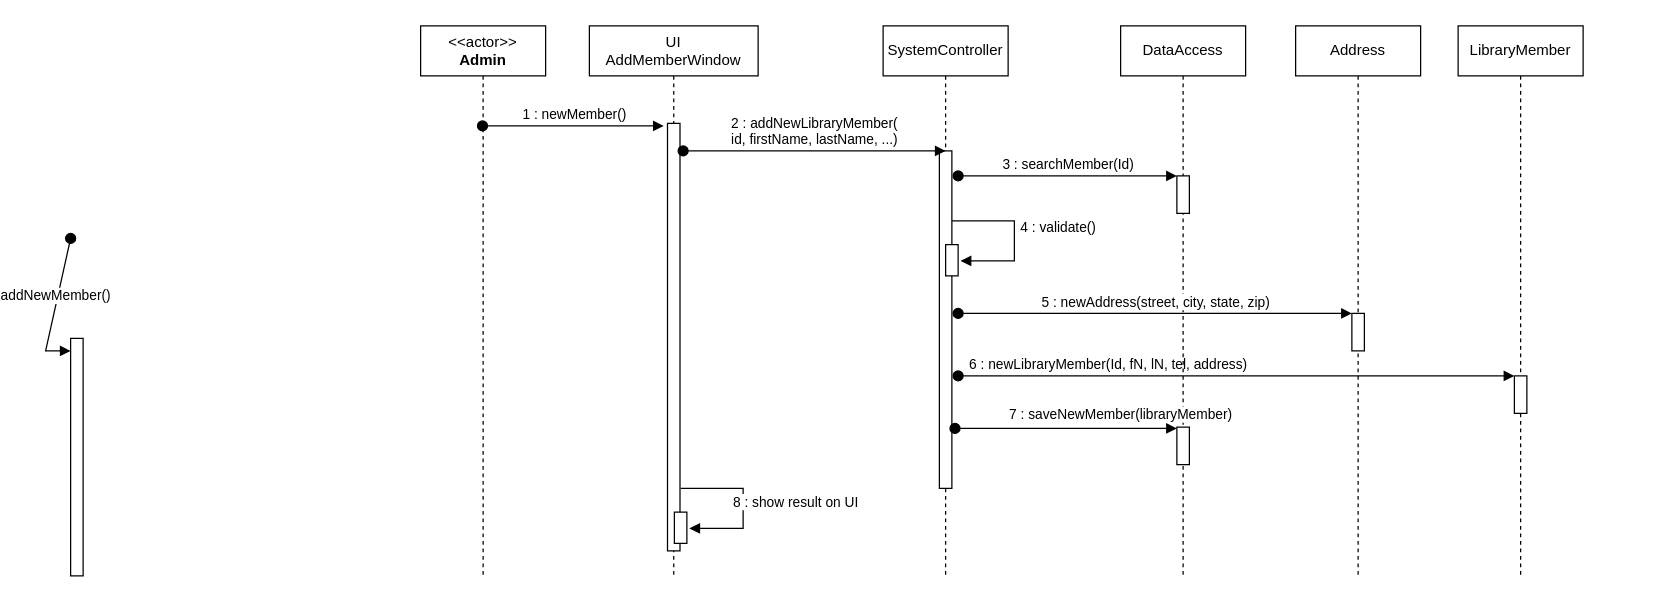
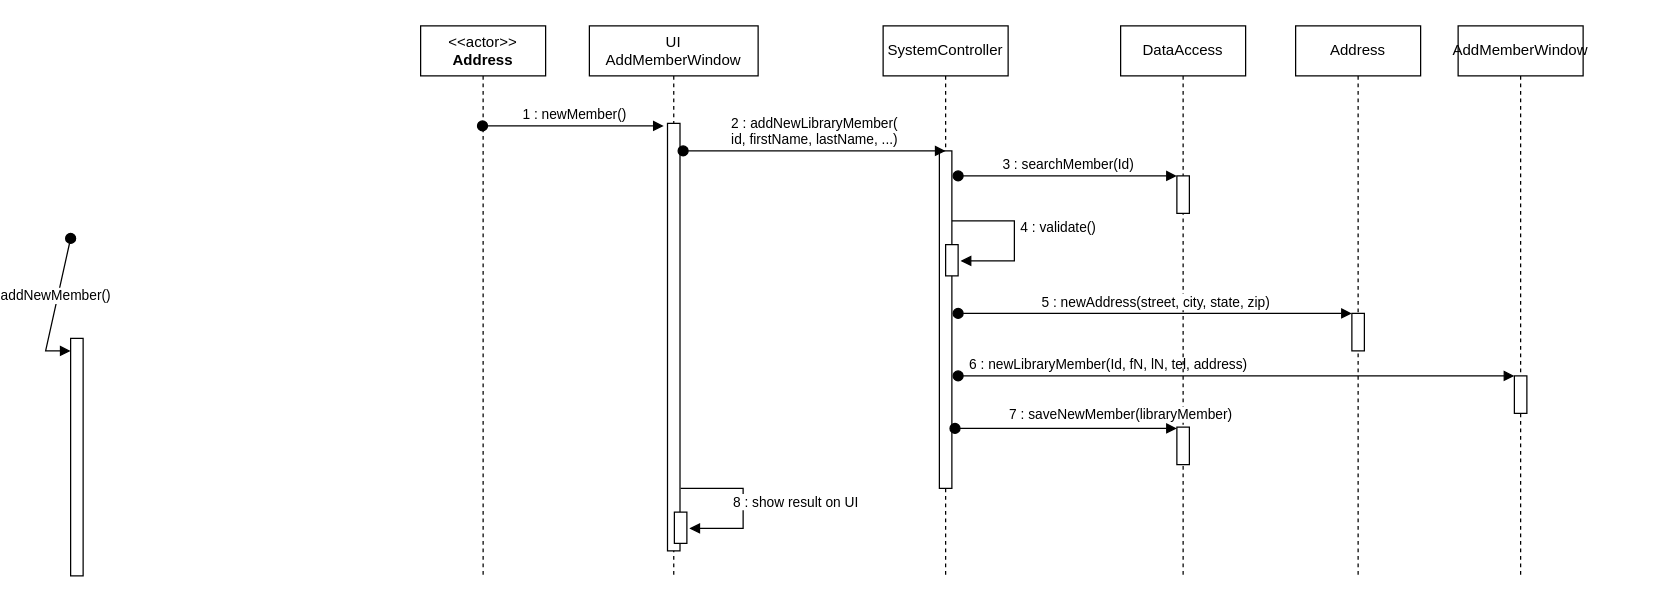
  <mxCell id="0" />
  <mxCell id="1" parent="0" />
- <mxCell id="2" value="&amp;lt;&amp;lt;actor&amp;gt;&amp;gt;&lt;br&gt;&lt;b&gt;Admin&lt;/b&gt;" style="shape=umlLifeline;perimeter=lifelinePerimeter;whiteSpace=wrap;html=1;container=0;dropTarget=0;collapsible=0;recursiveResize=0;outlineConnect=0;portConstraint=eastwest;newEdgeStyle={&quot;edgeStyle&quot;:&quot;elbowEdgeStyle&quot;,&quot;elbow&quot;:&quot;vertical&quot;,&quot;curved&quot;:0,&quot;rounded&quot;:0};" parent="1" vertex="1"><mxGeometry x="300" y="20" width="100" height="440" as="geometry" /></mxCell>
+ <mxCell id="2" value="&amp;lt;&amp;lt;actor&amp;gt;&amp;gt;&lt;br&gt;&lt;b&gt;Address&lt;/b&gt;" style="shape=umlLifeline;perimeter=lifelinePerimeter;whiteSpace=wrap;html=1;container=0;dropTarget=0;collapsible=0;recursiveResize=0;outlineConnect=0;portConstraint=eastwest;newEdgeStyle={&quot;edgeStyle&quot;:&quot;elbowEdgeStyle&quot;,&quot;elbow&quot;:&quot;vertical&quot;,&quot;curved&quot;:0,&quot;rounded&quot;:0};" parent="1" vertex="1"><mxGeometry x="300" y="20" width="100" height="440" as="geometry" /></mxCell>
  <mxCell id="3" value="addNewMember()" style="html=1;verticalAlign=bottom;startArrow=oval;endArrow=block;startSize=8;edgeStyle=elbowEdgeStyle;elbow=vertical;curved=0;rounded=0;" parent="2" target="8" edge="1"><mxGeometry relative="1" as="geometry"><mxPoint x="-280" y="170" as="sourcePoint" /><Array as="points"><mxPoint x="-300" y="260" /></Array></mxGeometry></mxCell>
  <mxCell id="4" value="UI&lt;br&gt;AddMemberWindow" style="shape=umlLifeline;perimeter=lifelinePerimeter;whiteSpace=wrap;html=1;container=0;dropTarget=0;collapsible=0;recursiveResize=0;outlineConnect=0;portConstraint=eastwest;newEdgeStyle={&quot;edgeStyle&quot;:&quot;elbowEdgeStyle&quot;,&quot;elbow&quot;:&quot;vertical&quot;,&quot;curved&quot;:0,&quot;rounded&quot;:0};" vertex="1" parent="1"><mxGeometry x="435" y="20" width="135" height="440" as="geometry" /></mxCell>
  <mxCell id="5" value="" style="html=1;points=[];perimeter=orthogonalPerimeter;outlineConnect=0;targetShapes=umlLifeline;portConstraint=eastwest;newEdgeStyle={&quot;edgeStyle&quot;:&quot;elbowEdgeStyle&quot;,&quot;elbow&quot;:&quot;vertical&quot;,&quot;curved&quot;:0,&quot;rounded&quot;:0};" vertex="1" parent="4"><mxGeometry x="62.5" y="78" width="10" height="342" as="geometry" /></mxCell>
  <mxCell id="6" value="" style="html=1;points=[];perimeter=orthogonalPerimeter;outlineConnect=0;targetShapes=umlLifeline;portConstraint=eastwest;newEdgeStyle={&quot;edgeStyle&quot;:&quot;elbowEdgeStyle&quot;,&quot;elbow&quot;:&quot;vertical&quot;,&quot;curved&quot;:0,&quot;rounded&quot;:0};" vertex="1" parent="4"><mxGeometry x="68" y="389" width="10" height="25" as="geometry" /></mxCell>
  <mxCell id="7" value="8 : show result on UI" style="html=1;verticalAlign=bottom;endArrow=block;edgeStyle=elbowEdgeStyle;rounded=0;" edge="1" parent="4"><mxGeometry x="0.12" y="42" relative="1" as="geometry"><mxPoint x="73" y="370" as="sourcePoint" /><Array as="points"><mxPoint x="123" y="470" /></Array><mxPoint x="80" y="402" as="targetPoint" /><mxPoint as="offset" /></mxGeometry></mxCell>
  <mxCell id="8" value="" style="html=1;points=[];perimeter=orthogonalPerimeter;outlineConnect=0;targetShapes=umlLifeline;portConstraint=eastwest;newEdgeStyle={&quot;edgeStyle&quot;:&quot;elbowEdgeStyle&quot;,&quot;elbow&quot;:&quot;vertical&quot;,&quot;curved&quot;:0,&quot;rounded&quot;:0};" parent="1" vertex="1"><mxGeometry x="20" y="270" width="10" height="190" as="geometry" /></mxCell>
  <mxCell id="9" value="SystemController" style="shape=umlLifeline;perimeter=lifelinePerimeter;whiteSpace=wrap;html=1;container=0;dropTarget=0;collapsible=0;recursiveResize=0;outlineConnect=0;portConstraint=eastwest;newEdgeStyle={&quot;edgeStyle&quot;:&quot;elbowEdgeStyle&quot;,&quot;elbow&quot;:&quot;vertical&quot;,&quot;curved&quot;:0,&quot;rounded&quot;:0};" vertex="1" parent="1"><mxGeometry x="670" y="20" width="100" height="440" as="geometry" /></mxCell>
  <mxCell id="10" value="" style="html=1;points=[];perimeter=orthogonalPerimeter;outlineConnect=0;targetShapes=umlLifeline;portConstraint=eastwest;newEdgeStyle={&quot;edgeStyle&quot;:&quot;elbowEdgeStyle&quot;,&quot;elbow&quot;:&quot;vertical&quot;,&quot;curved&quot;:0,&quot;rounded&quot;:0};" vertex="1" parent="9"><mxGeometry x="45" y="100" width="10" height="270" as="geometry" /></mxCell>
  <mxCell id="11" value="1 : newMember()" style="html=1;verticalAlign=bottom;startArrow=oval;endArrow=block;startSize=8;edgeStyle=elbowEdgeStyle;elbow=vertical;curved=0;rounded=0;entryX=-0.3;entryY=0.007;entryDx=0;entryDy=0;entryPerimeter=0;" edge="1" parent="1" target="5" source="2"><mxGeometry relative="1" as="geometry"><mxPoint x="380" y="100" as="sourcePoint" /><mxPoint x="480" y="100" as="targetPoint" /></mxGeometry></mxCell>
  <mxCell id="12" value="Address" style="shape=umlLifeline;perimeter=lifelinePerimeter;whiteSpace=wrap;html=1;container=0;dropTarget=0;collapsible=0;recursiveResize=0;outlineConnect=0;portConstraint=eastwest;newEdgeStyle={&quot;edgeStyle&quot;:&quot;elbowEdgeStyle&quot;,&quot;elbow&quot;:&quot;vertical&quot;,&quot;curved&quot;:0,&quot;rounded&quot;:0};" vertex="1" parent="1"><mxGeometry x="1000" y="20" width="100" height="440" as="geometry" /></mxCell>
  <mxCell id="13" value="" style="html=1;points=[];perimeter=orthogonalPerimeter;outlineConnect=0;targetShapes=umlLifeline;portConstraint=eastwest;newEdgeStyle={&quot;edgeStyle&quot;:&quot;elbowEdgeStyle&quot;,&quot;elbow&quot;:&quot;vertical&quot;,&quot;curved&quot;:0,&quot;rounded&quot;:0};" vertex="1" parent="12"><mxGeometry x="45" y="230" width="10" height="30" as="geometry" /></mxCell>
- <mxCell id="14" value="LibraryMember" style="shape=umlLifeline;perimeter=lifelinePerimeter;whiteSpace=wrap;html=1;container=0;dropTarget=0;collapsible=0;recursiveResize=0;outlineConnect=0;portConstraint=eastwest;newEdgeStyle={&quot;edgeStyle&quot;:&quot;elbowEdgeStyle&quot;,&quot;elbow&quot;:&quot;vertical&quot;,&quot;curved&quot;:0,&quot;rounded&quot;:0};" vertex="1" parent="1"><mxGeometry x="1130" y="20" width="100" height="440" as="geometry" /></mxCell>
+ <mxCell id="14" value="AddMemberWindow" style="shape=umlLifeline;perimeter=lifelinePerimeter;whiteSpace=wrap;html=1;container=0;dropTarget=0;collapsible=0;recursiveResize=0;outlineConnect=0;portConstraint=eastwest;newEdgeStyle={&quot;edgeStyle&quot;:&quot;elbowEdgeStyle&quot;,&quot;elbow&quot;:&quot;vertical&quot;,&quot;curved&quot;:0,&quot;rounded&quot;:0};" vertex="1" parent="1"><mxGeometry x="1130" y="20" width="100" height="440" as="geometry" /></mxCell>
  <mxCell id="15" value="" style="html=1;points=[];perimeter=orthogonalPerimeter;outlineConnect=0;targetShapes=umlLifeline;portConstraint=eastwest;newEdgeStyle={&quot;edgeStyle&quot;:&quot;elbowEdgeStyle&quot;,&quot;elbow&quot;:&quot;vertical&quot;,&quot;curved&quot;:0,&quot;rounded&quot;:0};" vertex="1" parent="14"><mxGeometry x="45" y="280" width="10" height="30" as="geometry" /></mxCell>
  <mxCell id="16" value="6 : newLibraryMember(Id, fN, lN, tel, address)" style="html=1;verticalAlign=bottom;startArrow=oval;endArrow=block;startSize=8;edgeStyle=elbowEdgeStyle;elbow=vertical;curved=0;rounded=0;" edge="1" parent="14" source="15" target="14"><mxGeometry x="1" y="-330" relative="1" as="geometry"><mxPoint x="-400" y="280" as="sourcePoint" /><mxPoint x="-5" y="280" as="targetPoint" /><mxPoint x="-329" y="315" as="offset" /></mxGeometry></mxCell>
  <mxCell id="17" value="DataAccess" style="shape=umlLifeline;perimeter=lifelinePerimeter;whiteSpace=wrap;html=1;container=0;dropTarget=0;collapsible=0;recursiveResize=0;outlineConnect=0;portConstraint=eastwest;newEdgeStyle={&quot;edgeStyle&quot;:&quot;elbowEdgeStyle&quot;,&quot;elbow&quot;:&quot;vertical&quot;,&quot;curved&quot;:0,&quot;rounded&quot;:0};" vertex="1" parent="1"><mxGeometry x="860" y="20" width="100" height="440" as="geometry" /></mxCell>
  <mxCell id="18" value="" style="html=1;points=[];perimeter=orthogonalPerimeter;outlineConnect=0;targetShapes=umlLifeline;portConstraint=eastwest;newEdgeStyle={&quot;edgeStyle&quot;:&quot;elbowEdgeStyle&quot;,&quot;elbow&quot;:&quot;vertical&quot;,&quot;curved&quot;:0,&quot;rounded&quot;:0};" vertex="1" parent="17"><mxGeometry x="45" y="120" width="10" height="30" as="geometry" /></mxCell>
  <mxCell id="19" value="" style="html=1;points=[];perimeter=orthogonalPerimeter;outlineConnect=0;targetShapes=umlLifeline;portConstraint=eastwest;newEdgeStyle={&quot;edgeStyle&quot;:&quot;elbowEdgeStyle&quot;,&quot;elbow&quot;:&quot;vertical&quot;,&quot;curved&quot;:0,&quot;rounded&quot;:0};" vertex="1" parent="17"><mxGeometry x="45" y="321" width="10" height="30" as="geometry" /></mxCell>
  <mxCell id="20" value="2 : addNewLibraryMember(&lt;div&gt;id, firstName, lastName, ...)&lt;/div&gt;" style="html=1;verticalAlign=bottom;startArrow=oval;endArrow=block;startSize=8;edgeStyle=elbowEdgeStyle;elbow=vertical;curved=0;rounded=0;" edge="1" parent="1"><mxGeometry relative="1" as="geometry"><mxPoint x="510" y="120" as="sourcePoint" /><mxPoint x="720" y="120" as="targetPoint" /></mxGeometry></mxCell>
  <mxCell id="21" value="3 : searchMember(Id)" style="html=1;verticalAlign=bottom;startArrow=oval;endArrow=block;startSize=8;edgeStyle=elbowEdgeStyle;elbow=vertical;curved=0;rounded=0;" edge="1" parent="1" target="18"><mxGeometry relative="1" as="geometry"><mxPoint x="730" y="140" as="sourcePoint" /><mxPoint x="980" y="140" as="targetPoint" /></mxGeometry></mxCell>
  <mxCell id="22" value="" style="html=1;points=[];perimeter=orthogonalPerimeter;outlineConnect=0;targetShapes=umlLifeline;portConstraint=eastwest;newEdgeStyle={&quot;edgeStyle&quot;:&quot;elbowEdgeStyle&quot;,&quot;elbow&quot;:&quot;vertical&quot;,&quot;curved&quot;:0,&quot;rounded&quot;:0};" vertex="1" parent="1"><mxGeometry x="720" y="195" width="10" height="25" as="geometry" /></mxCell>
  <mxCell id="23" value="4 : validate()" style="html=1;verticalAlign=bottom;endArrow=block;edgeStyle=elbowEdgeStyle;rounded=0;" parent="1" edge="1"><mxGeometry x="0.024" y="35" relative="1" as="geometry"><mxPoint x="725" y="176" as="sourcePoint" /><Array as="points"><mxPoint x="775" y="276" /></Array><mxPoint x="732" y="208" as="targetPoint" /><mxPoint as="offset" /></mxGeometry></mxCell>
  <mxCell id="24" value="5 : newAddress(street, city, state, zip)" style="html=1;verticalAlign=bottom;startArrow=oval;endArrow=block;startSize=8;edgeStyle=elbowEdgeStyle;elbow=vertical;curved=0;rounded=0;" edge="1" parent="1" target="13"><mxGeometry relative="1" as="geometry"><mxPoint x="730" y="250" as="sourcePoint" /><mxPoint x="1120" y="250" as="targetPoint" /></mxGeometry></mxCell>
  <mxCell id="25" value="" style="html=1;verticalAlign=bottom;startArrow=oval;endArrow=block;startSize=8;edgeStyle=elbowEdgeStyle;elbow=vertical;curved=0;rounded=0;" edge="1" parent="1" target="15"><mxGeometry relative="1" as="geometry"><mxPoint x="730" y="300" as="sourcePoint" /><mxPoint x="1260" y="300" as="targetPoint" /></mxGeometry></mxCell>
  <mxCell id="26" value="" style="html=1;verticalAlign=bottom;startArrow=oval;endArrow=block;startSize=8;edgeStyle=elbowEdgeStyle;elbow=vertical;curved=0;rounded=0;" edge="1" parent="1" target="19"><mxGeometry relative="1" as="geometry"><mxPoint x="727.5" y="342" as="sourcePoint" /><mxPoint x="980" y="342" as="targetPoint" /></mxGeometry></mxCell>
  <mxCell id="27" value="7 : saveNewMember(libraryMember)" style="html=1;verticalAlign=bottom;startArrow=oval;endArrow=block;startSize=8;edgeStyle=elbowEdgeStyle;elbow=vertical;curved=0;rounded=0;" edge="1" parent="1"><mxGeometry x="NaN" y="410" relative="1" as="geometry"><mxPoint x="1270" y="325" as="sourcePoint" /><mxPoint x="1270" y="325" as="targetPoint" /><mxPoint x="-410" y="15" as="offset" /></mxGeometry></mxCell>
